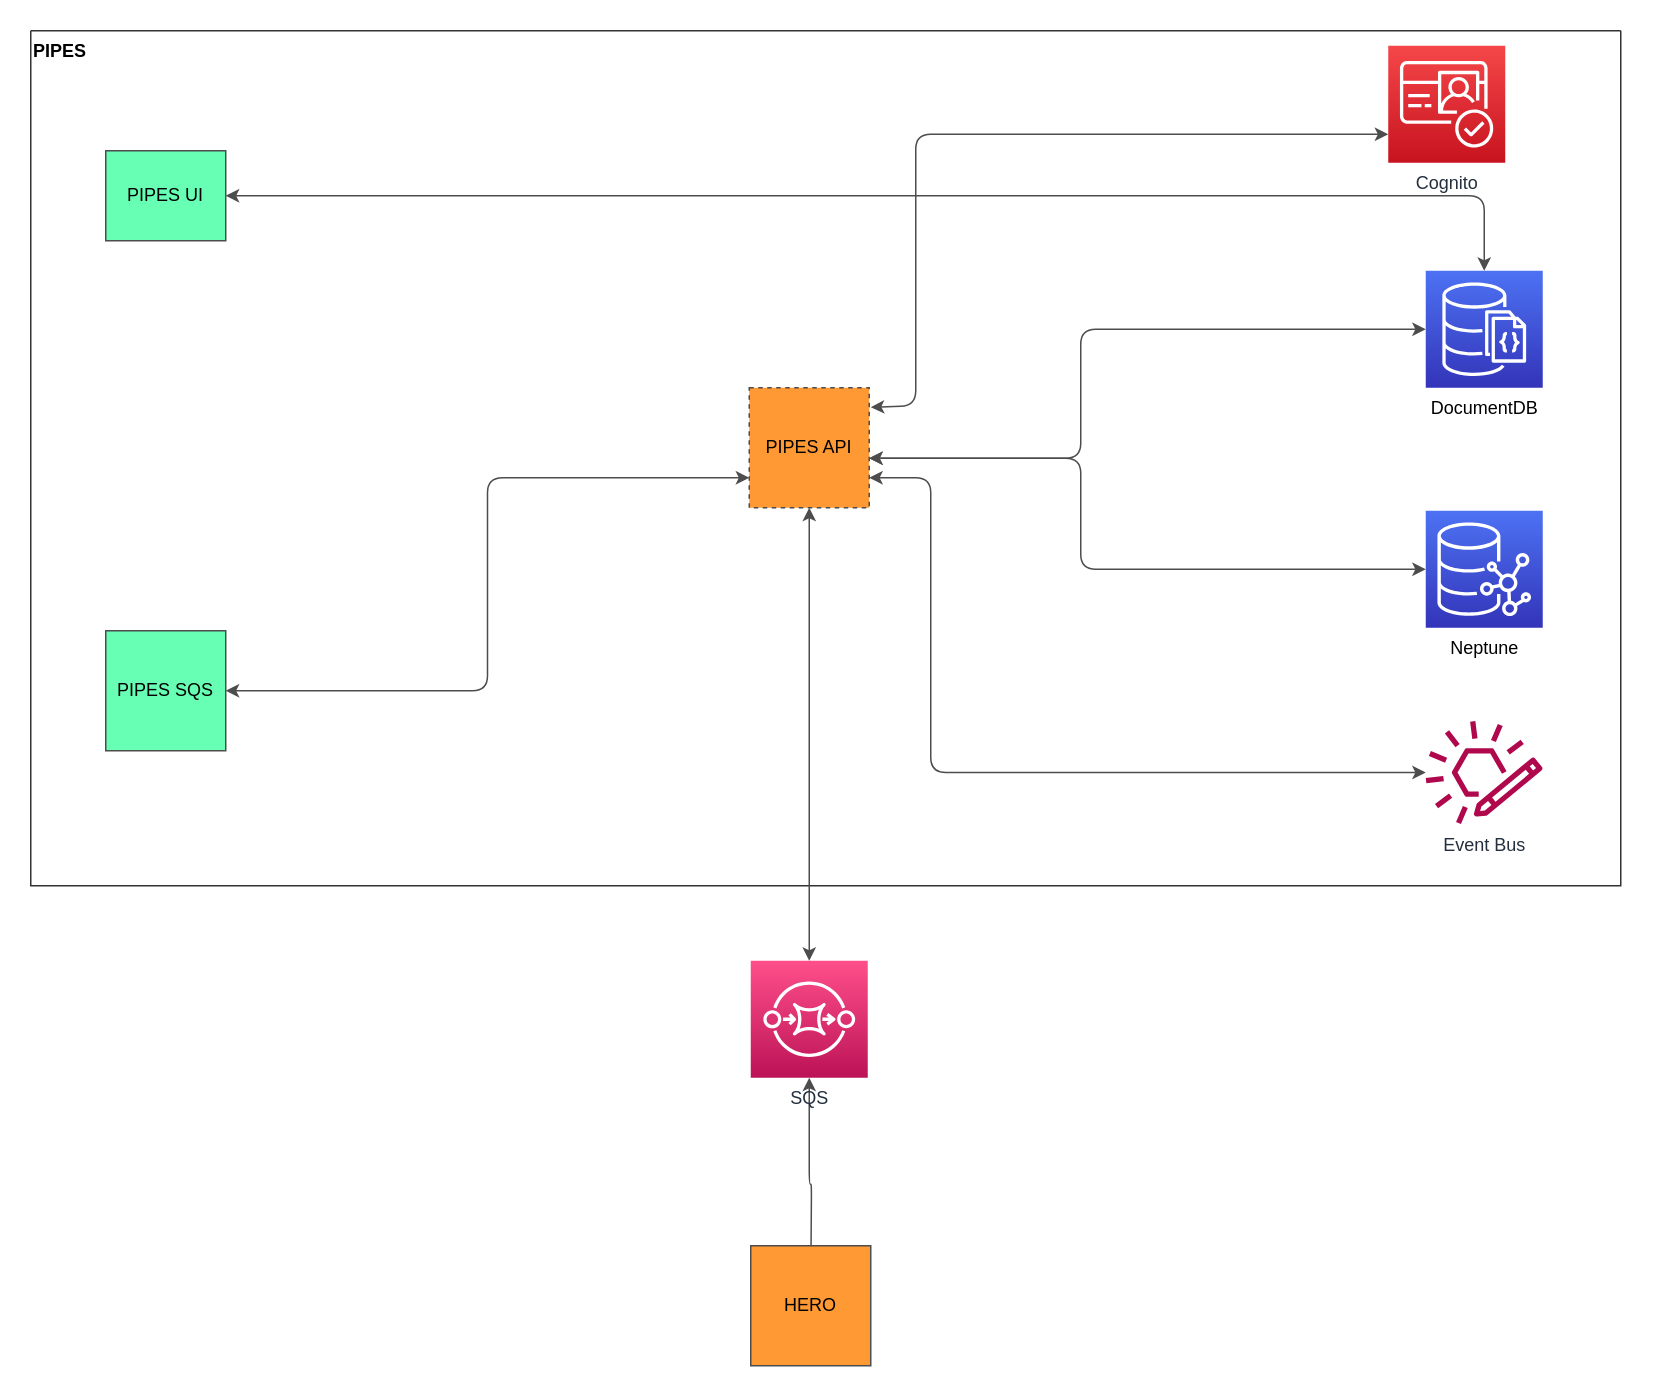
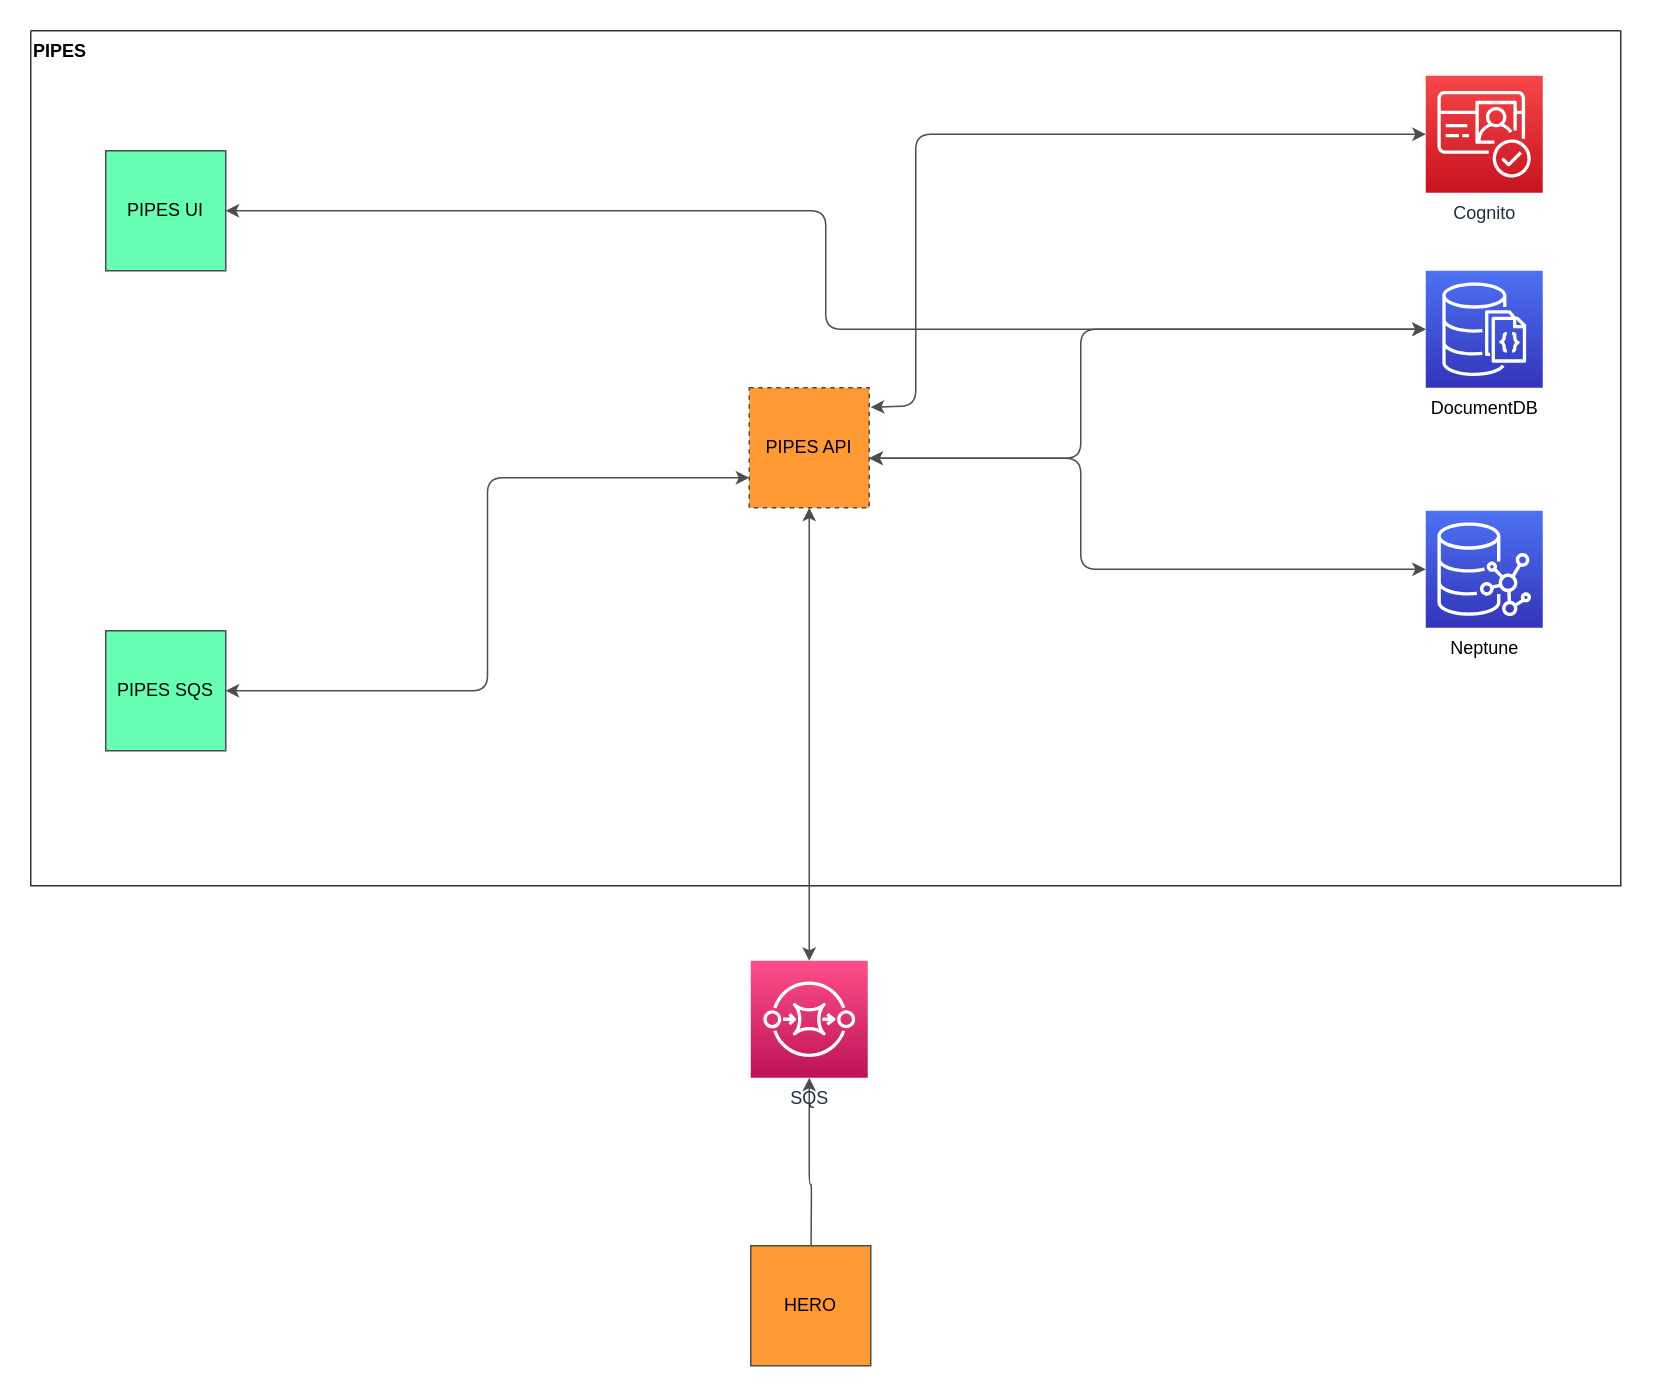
  <mxCell id="0" />
  <mxCell id="1" parent="0" />
  <mxCell id="2" value="DocumentDB" style="sketch=0;points=[[0,0,0],[0.25,0,0],[0.5,0,0],[0.75,0,0],[1,0,0],[0,1,0],[0.25,1,0],[0.5,1,0],[0.75,1,0],[1,1,0],[0,0.25,0],[0,0.5,0],[0,0.75,0],[1,0.25,0],[1,0.5,0],[1,0.75,0]];outlineConnect=0;fontColor=#000000;gradientColor=#4D72F3;gradientDirection=north;fillColor=#3334B9;strokeColor=#ffffff;dashed=0;verticalLabelPosition=bottom;verticalAlign=top;align=center;html=1;fontSize=12;fontStyle=0;aspect=fixed;shape=mxgraph.aws4.resourceIcon;resIcon=mxgraph.aws4.documentdb_with_mongodb_compatibility;" vertex="1" parent="1"><mxGeometry x="950" y="180" width="78" height="78" as="geometry" /></mxCell>
  <mxCell id="3" value="Neptune" style="sketch=0;points=[[0,0,0],[0.25,0,0],[0.5,0,0],[0.75,0,0],[1,0,0],[0,1,0],[0.25,1,0],[0.5,1,0],[0.75,1,0],[1,1,0],[0,0.25,0],[0,0.5,0],[0,0.75,0],[1,0.25,0],[1,0.5,0],[1,0.75,0]];outlineConnect=0;fontColor=#000000;gradientColor=#4D72F3;gradientDirection=north;fillColor=#3334B9;strokeColor=#ffffff;dashed=0;verticalLabelPosition=bottom;verticalAlign=top;align=center;html=1;fontSize=12;fontStyle=0;aspect=fixed;shape=mxgraph.aws4.resourceIcon;resIcon=mxgraph.aws4.neptune;" vertex="1" parent="1"><mxGeometry x="950" y="340" width="78" height="78" as="geometry" /></mxCell>
  <mxCell id="4" value="PIPES" style="swimlane;startSize=0;fontColor=#000000;align=left;labelPosition=center;verticalLabelPosition=middle;verticalAlign=top;strokeColor=#333333;" vertex="1" parent="1"><mxGeometry x="20" y="20" width="1060" height="570" as="geometry" /></mxCell>
  <mxCell id="5" value="PIPES API" style="whiteSpace=wrap;html=1;aspect=fixed;strokeColor=#4D4D4D;fontColor=#000000;fillColor=#FF9933;dashed=1;" vertex="1" parent="4"><mxGeometry x="479" y="238" width="80" height="80" as="geometry" /></mxCell>
  <mxCell id="6" style="edgeStyle=orthogonalEdgeStyle;html=1;strokeColor=#4D4D4D;fontColor=#000000;startArrow=classic;startFill=1;" edge="1" parent="4" source="7" target="2"><mxGeometry relative="1" as="geometry" /></mxCell>
- <mxCell id="7" value="PIPES UI" style="whiteSpace=wrap;html=1;aspect=fixed;strokeColor=#4D4D4D;fontColor=#000000;fillColor=#66FFB3;" vertex="1" parent="4"><mxGeometry x="50" y="80" width="80" height="60" as="geometry" /></mxCell>
+ <mxCell id="7" value="PIPES UI" style="whiteSpace=wrap;html=1;aspect=fixed;strokeColor=#4D4D4D;fontColor=#000000;fillColor=#66FFB3;" vertex="1" parent="4"><mxGeometry x="50" y="80" width="80" height="80" as="geometry" /></mxCell>
  <mxCell id="8" style="edgeStyle=orthogonalEdgeStyle;html=1;entryX=0;entryY=0.75;entryDx=0;entryDy=0;strokeColor=#4D4D4D;fontColor=#000000;startArrow=classic;startFill=1;" edge="1" parent="4" source="9" target="5"><mxGeometry relative="1" as="geometry" /></mxCell>
  <mxCell id="9" value="PIPES SQS" style="whiteSpace=wrap;html=1;aspect=fixed;strokeColor=#4D4D4D;fontColor=#000000;fillColor=#66FFB3;" vertex="1" parent="4"><mxGeometry x="50" y="400" width="80" height="80" as="geometry" /></mxCell>
- <mxCell id="10" style="edgeStyle=orthogonalEdgeStyle;html=1;entryX=1;entryY=0.75;entryDx=0;entryDy=0;strokeColor=#4D4D4D;fontColor=#000000;startArrow=classic;startFill=1;" edge="1" parent="4" source="11" target="5"><mxGeometry relative="1" as="geometry"><Array as="points"><mxPoint x="600" y="495" /><mxPoint x="600" y="298" /></Array></mxGeometry></mxCell>
- <mxCell id="11" value="Event Bus" style="sketch=0;outlineConnect=0;fontColor=#232F3E;gradientColor=none;fillColor=#B0084D;strokeColor=none;dashed=0;verticalLabelPosition=bottom;verticalAlign=top;align=center;html=1;fontSize=12;fontStyle=0;aspect=fixed;pointerEvents=1;shape=mxgraph.aws4.eventbridge_custom_event_bus_resource;" vertex="1" parent="4"><mxGeometry x="930" y="460" width="78" height="69" as="geometry" /></mxCell>
  <mxCell id="12" style="edgeStyle=orthogonalEdgeStyle;html=1;entryX=0;entryY=0.5;entryDx=0;entryDy=0;entryPerimeter=0;fontColor=#000000;strokeColor=#4D4D4D;startArrow=classic;startFill=1;" edge="1" parent="1" source="5" target="2"><mxGeometry relative="1" as="geometry"><Array as="points"><mxPoint x="720" y="305" /><mxPoint x="720" y="219" /></Array></mxGeometry></mxCell>
  <mxCell id="13" style="edgeStyle=orthogonalEdgeStyle;html=1;strokeColor=#4D4D4D;fontColor=#000000;startArrow=classic;startFill=1;" edge="1" parent="1" source="5" target="3"><mxGeometry relative="1" as="geometry"><Array as="points"><mxPoint x="720" y="305" /><mxPoint x="720" y="379" /></Array></mxGeometry></mxCell>
  <mxCell id="14" style="edgeStyle=orthogonalEdgeStyle;html=1;entryX=1.013;entryY=0.163;entryDx=0;entryDy=0;entryPerimeter=0;strokeColor=#4D4D4D;fontColor=#000000;startArrow=classic;startFill=1;" edge="1" parent="1" source="15" target="5"><mxGeometry relative="1" as="geometry"><Array as="points"><mxPoint x="610" y="89" /><mxPoint x="610" y="270" /></Array></mxGeometry></mxCell>
- <mxCell id="15" value="Cognito" style="sketch=0;points=[[0,0,0],[0.25,0,0],[0.5,0,0],[0.75,0,0],[1,0,0],[0,1,0],[0.25,1,0],[0.5,1,0],[0.75,1,0],[1,1,0],[0,0.25,0],[0,0.5,0],[0,0.75,0],[1,0.25,0],[1,0.5,0],[1,0.75,0]];outlineConnect=0;fontColor=#232F3E;gradientColor=#F54749;gradientDirection=north;fillColor=#C7131F;strokeColor=#ffffff;dashed=0;verticalLabelPosition=bottom;verticalAlign=top;align=center;html=1;fontSize=12;fontStyle=0;aspect=fixed;shape=mxgraph.aws4.resourceIcon;resIcon=mxgraph.aws4.cognito;" vertex="1" parent="1"><mxGeometry x="925" y="30" width="78" height="78" as="geometry" /></mxCell>
+ <mxCell id="15" value="Cognito" style="sketch=0;points=[[0,0,0],[0.25,0,0],[0.5,0,0],[0.75,0,0],[1,0,0],[0,1,0],[0.25,1,0],[0.5,1,0],[0.75,1,0],[1,1,0],[0,0.25,0],[0,0.5,0],[0,0.75,0],[1,0.25,0],[1,0.5,0],[1,0.75,0]];outlineConnect=0;fontColor=#232F3E;gradientColor=#F54749;gradientDirection=north;fillColor=#C7131F;strokeColor=#ffffff;dashed=0;verticalLabelPosition=bottom;verticalAlign=top;align=center;html=1;fontSize=12;fontStyle=0;aspect=fixed;shape=mxgraph.aws4.resourceIcon;resIcon=mxgraph.aws4.cognito;" vertex="1" parent="1"><mxGeometry x="950" y="50" width="78" height="78" as="geometry" /></mxCell>
  <mxCell id="16" style="edgeStyle=orthogonalEdgeStyle;html=1;strokeColor=#4D4D4D;fontColor=#000000;startArrow=classic;startFill=1;" edge="1" parent="1" source="17"><mxGeometry relative="1" as="geometry"><mxPoint x="540" y="860" as="targetPoint" /></mxGeometry></mxCell>
  <mxCell id="17" value="SQS" style="sketch=0;points=[[0,0,0],[0.25,0,0],[0.5,0,0],[0.75,0,0],[1,0,0],[0,1,0],[0.25,1,0],[0.5,1,0],[0.75,1,0],[1,1,0],[0,0.25,0],[0,0.5,0],[0,0.75,0],[1,0.25,0],[1,0.5,0],[1,0.75,0]];outlineConnect=0;fontColor=#232F3E;gradientColor=#FF4F8B;gradientDirection=north;fillColor=#BC1356;strokeColor=#ffffff;dashed=0;verticalLabelPosition=bottom;verticalAlign=top;align=center;html=1;fontSize=12;fontStyle=0;aspect=fixed;shape=mxgraph.aws4.resourceIcon;resIcon=mxgraph.aws4.sqs;" vertex="1" parent="1"><mxGeometry x="500" y="640" width="78" height="78" as="geometry" /></mxCell>
  <mxCell id="18" style="edgeStyle=orthogonalEdgeStyle;html=1;strokeColor=#4D4D4D;fontColor=#000000;startArrow=classic;startFill=1;" edge="1" parent="1" source="5" target="17"><mxGeometry relative="1" as="geometry" /></mxCell>
  <mxCell id="19" value="HERO" style="whiteSpace=wrap;html=1;aspect=fixed;strokeColor=#4D4D4D;fontColor=#000000;fillColor=#FF9933;" vertex="1" parent="1"><mxGeometry x="500" y="830" width="80" height="80" as="geometry" /></mxCell>
